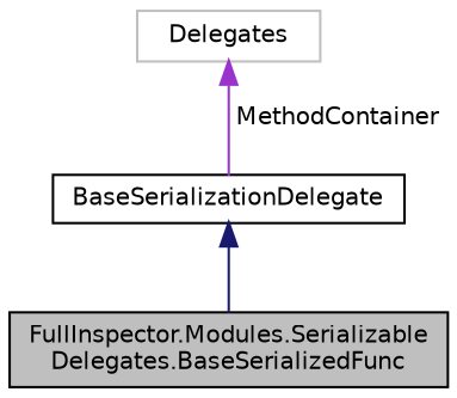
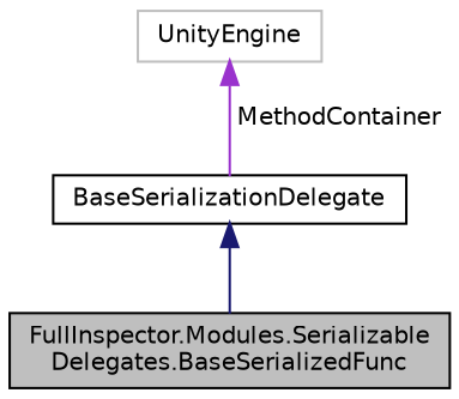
  digraph {
    node [color=black fillcolor=white fontname=Helvetica fontsize=10 shape=record style=filled]
    edge [dir=back fontname=Helvetica fontsize=10 labelfontname=Helvetica labelfontsize=10 style=solid]
    n1 [fillcolor=grey75 fontcolor=black height=0.2 label="FullInspector.Modules.Serializable\lDelegates.BaseSerializedFunc" width=0.4]
    n2 [height=0.2 label=BaseSerializationDelegate width=0.4]
-   n3 [color=grey75 height=0.2 label=Delegates width=0.4]
+   n3 [color=grey75 height=0.2 label=UnityEngine width=0.4]
    n2 -> n1 [color=midnightblue]
    n3 -> n2 [color=darkorchid3 label=" MethodContainer"]
  }
